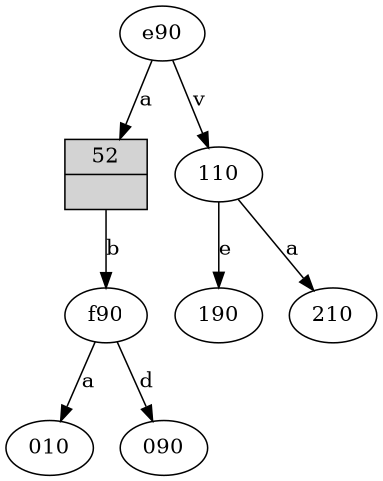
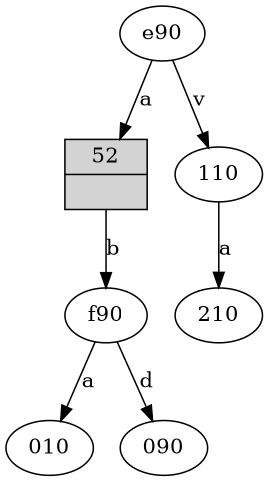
  digraph {
    n1 [label="{ <data> 52  |  <ew>   } " shape=record style=filled]
    f90
    010
    090
    e90
    110
-   190
    210
    n1 -> f90 [label=b]
    f90 -> 010 [label=a]
    f90 -> 090 [label=d]
    e90 -> n1 [label=a]
    e90 -> 110 [label=v]
-   110 -> 190 [label=e]
    110 -> 210 [label=a]
  }
